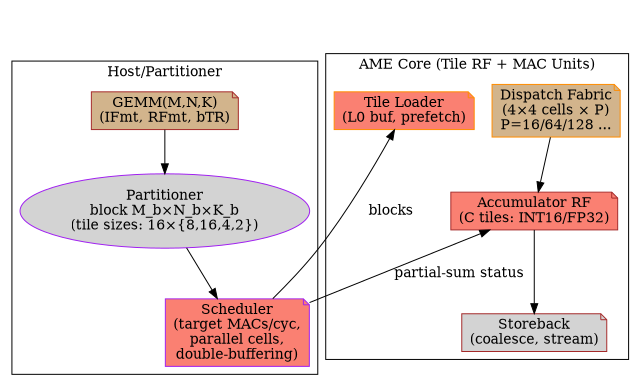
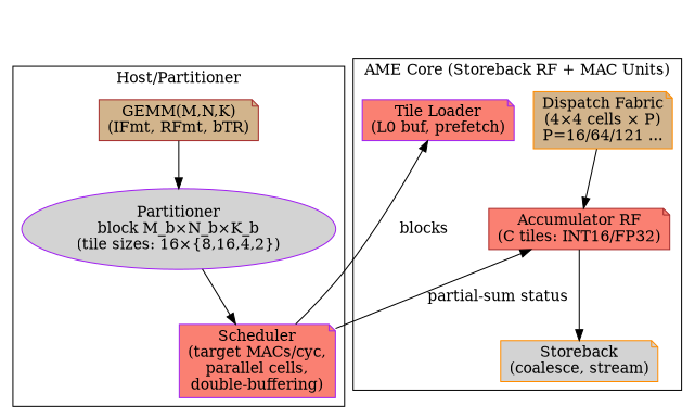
  digraph {
    rankdir=TB
    node [shape=note style="rounded,filled" color=darkorange fillcolor=salmon]
    host_anchor [height=0 shape=box style=invis width=0 color="" fillcolor=""]
    core_anchor [height=0 shape=box style=invis width=0 color="" fillcolor=""]
    n3 [color=brown fillcolor=tan label="GEMM(M,N,K)\n(IFmt, RFmt, bTR)"]
    n4 [color=purple fillcolor=lightgrey label="Partitioner\nblock M_b×N_b×K_b\n(tile sizes: 16×{8,16,4,2})" shape=ellipse]
    n5 [color=purple label="Scheduler\n(target MACs/cyc,\nparallel cells,\ndouble-buffering)"]
-   n6 [label="Tile Loader\n(L0 buf, prefetch)"]
-   n7 [fillcolor=tan label="Dispatch Fabric\n(4×4 cells × P)\nP=16/64/128 ..."]
+   n6 [color=purple label="Tile Loader\n(L0 buf, prefetch)"]
+   n7 [fillcolor=tan label="Dispatch Fabric\n(4×4 cells × P)\nP=16/64/121 ..."]
    n8 [color=brown label="Accumulator RF\n(C tiles: INT16/FP32)"]
-   n9 [color=brown fillcolor=lightgrey label="Storeback\n(coalesce, stream)"]
+   n9 [fillcolor=lightgrey label="Storeback\n(coalesce, stream)"]
    subgraph sub_1 {
      rank=same
      host_anchor
      core_anchor
    }
    subgraph cluster_2 {
      label="Host/Partitioner"
      n3
      n4
      n5
    }
    subgraph cluster_3 {
-     label="AME Core (Tile RF + MAC Units)"
+     label="AME Core (Storeback RF + MAC Units)"
      n6
      n7
      n8
      n9
    }
    host_anchor -> n3 [style=invis]
    core_anchor -> n6 [style=invis]
    n3 -> n4
    n4 -> n5
    n5 -> n6 [label=blocks]
    n7 -> n8
    n8 -> n5 [dir=back label="partial-sum status"]
    n8 -> n9
  }
